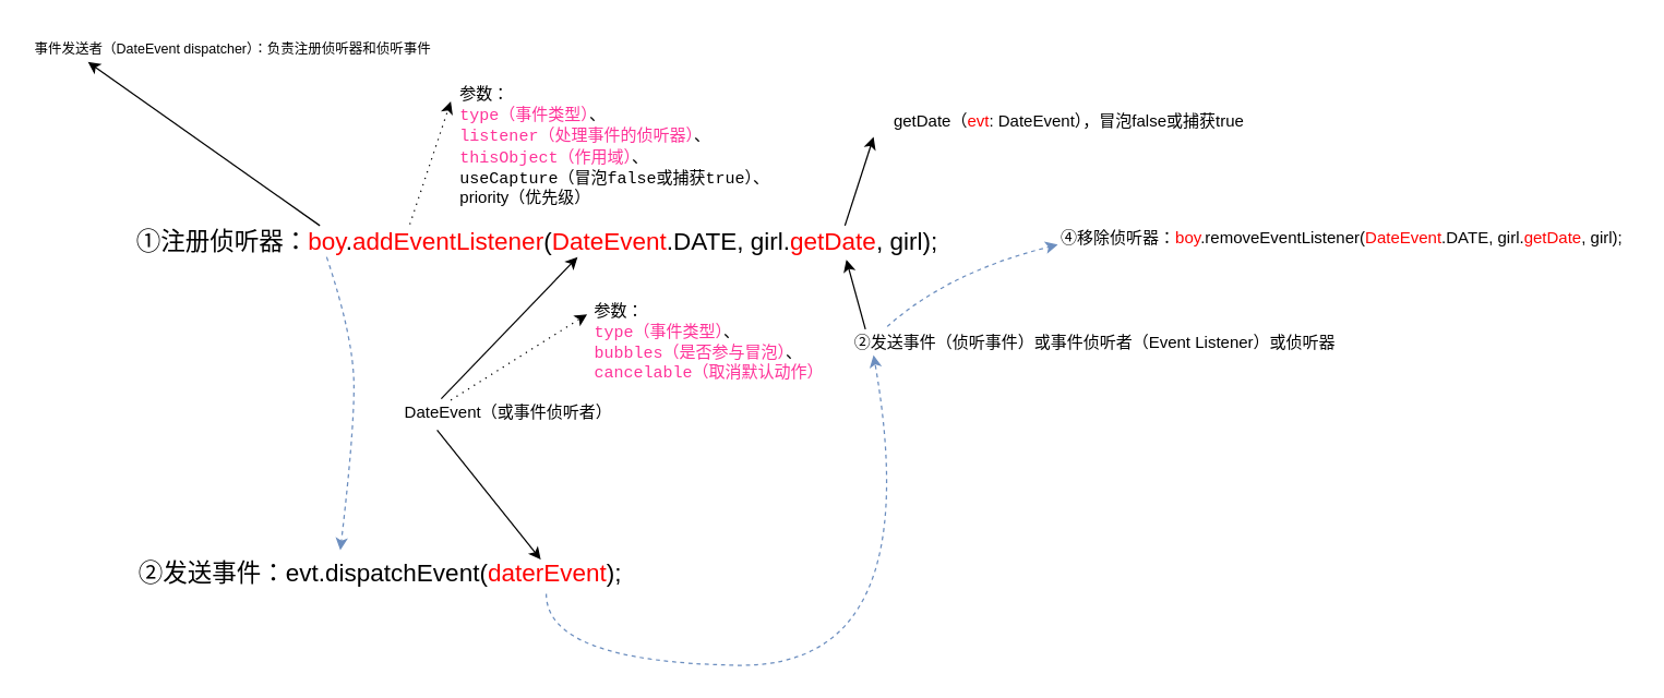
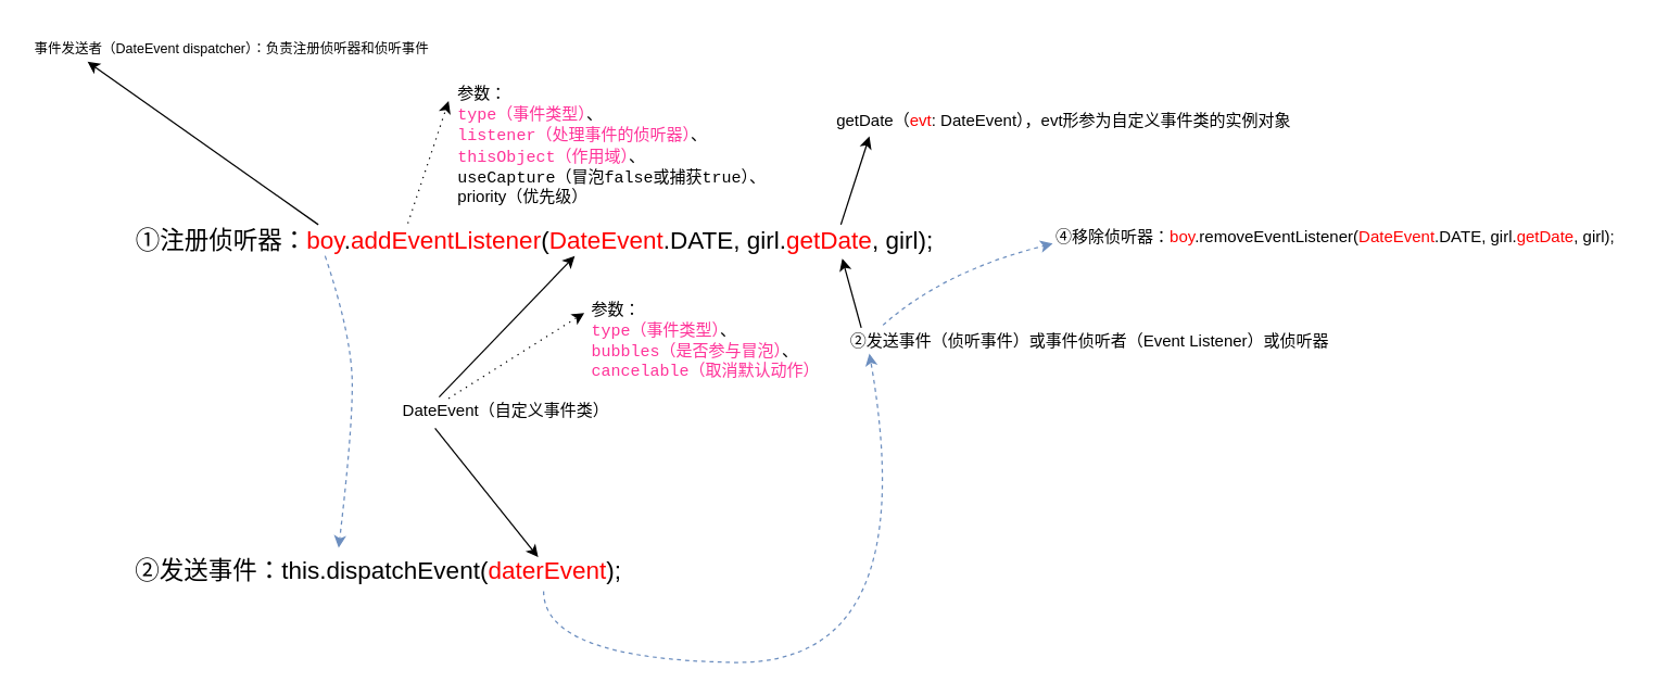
  <mxCell id="0" />
  <mxCell id="1" parent="0" />
  <mxCell id="2" value="&lt;font style=&quot;font-size: 18px;&quot;&gt;①注册侦听器：&lt;font style=&quot;font-size: 18px;&quot; color=&quot;#ff0000&quot;&gt;boy&lt;/font&gt;.&lt;font color=&quot;#ff0000&quot;&gt;addEventListener&lt;/font&gt;(&lt;font style=&quot;font-size: 18px;&quot; color=&quot;#ff0000&quot;&gt;DateEvent&lt;/font&gt;.DATE, girl.&lt;font style=&quot;font-size: 18px;&quot; color=&quot;#ff0000&quot;&gt;getDate&lt;/font&gt;, girl);&lt;/font&gt;" style="text;html=1;align=center;verticalAlign=middle;resizable=0;points=[];autosize=1;strokeColor=none;fillColor=none;" vertex="1" parent="1"><mxGeometry x="88" y="157" width="610" height="40" as="geometry" /></mxCell>
- <mxCell id="3" value="&lt;font style=&quot;font-size: 18px;&quot;&gt;②发送事件：evt.dispatchEvent(&lt;font style=&quot;font-size: 18px;&quot; color=&quot;#ff0000&quot;&gt;daterEvent&lt;/font&gt;);&lt;/font&gt;" style="text;html=1;align=center;verticalAlign=middle;resizable=0;points=[];autosize=1;strokeColor=none;fillColor=none;" vertex="1" parent="1"><mxGeometry x="88" y="400" width="380" height="40" as="geometry" /></mxCell>
+ <mxCell id="3" value="&lt;font style=&quot;font-size: 18px;&quot;&gt;②发送事件：this.dispatchEvent(&lt;font style=&quot;font-size: 18px;&quot; color=&quot;#ff0000&quot;&gt;daterEvent&lt;/font&gt;);&lt;/font&gt;" style="text;html=1;align=center;verticalAlign=middle;resizable=0;points=[];autosize=1;strokeColor=none;fillColor=none;" vertex="1" parent="1"><mxGeometry x="88" y="400" width="380" height="40" as="geometry" /></mxCell>
  <mxCell id="4" value="" style="endArrow=classic;html=1;rounded=0;fontColor=#FF0000;" edge="1" parent="1"><mxGeometry width="50" height="50" relative="1" as="geometry"><mxPoint x="234" y="165" as="sourcePoint" /><mxPoint x="64" y="45" as="targetPoint" /></mxGeometry></mxCell>
- <mxCell id="5" value="&lt;font style=&quot;font-size: 12px;&quot; color=&quot;#000000&quot;&gt;DateEvent（或事件侦听者）&lt;/font&gt;" style="text;html=1;align=center;verticalAlign=middle;resizable=0;points=[];autosize=1;strokeColor=none;fillColor=none;fontSize=18;fontColor=#FF0000;" vertex="1" parent="1"><mxGeometry x="282" y="280" width="180" height="40" as="geometry" /></mxCell>
+ <mxCell id="5" value="&lt;font style=&quot;font-size: 12px;&quot; color=&quot;#000000&quot;&gt;DateEvent（自定义事件类）&lt;/font&gt;" style="text;html=1;align=center;verticalAlign=middle;resizable=0;points=[];autosize=1;strokeColor=none;fillColor=none;fontSize=18;fontColor=#FF0000;" vertex="1" parent="1"><mxGeometry x="282" y="280" width="180" height="40" as="geometry" /></mxCell>
  <mxCell id="6" value="" style="endArrow=classic;html=1;rounded=0;fontSize=12;fontColor=#000000;" edge="1" parent="1"><mxGeometry width="50" height="50" relative="1" as="geometry"><mxPoint x="323" y="292" as="sourcePoint" /><mxPoint x="423" y="188" as="targetPoint" /></mxGeometry></mxCell>
  <mxCell id="7" value="" style="endArrow=classic;html=1;rounded=0;fontSize=12;fontColor=#000000;" edge="1" parent="1"><mxGeometry width="50" height="50" relative="1" as="geometry"><mxPoint x="320" y="315" as="sourcePoint" /><mxPoint x="396" y="410" as="targetPoint" /></mxGeometry></mxCell>
  <mxCell id="8" value="" style="curved=1;endArrow=classic;html=1;rounded=0;fontSize=12;fontColor=#000000;fillColor=#dae8fc;strokeColor=#6c8ebf;dashed=1;" edge="1" parent="1"><mxGeometry width="50" height="50" relative="1" as="geometry"><mxPoint x="400" y="435" as="sourcePoint" /><mxPoint x="640" y="260" as="targetPoint" /><Array as="points"><mxPoint x="400" y="485" /><mxPoint x="680" y="490" /></Array></mxGeometry></mxCell>
  <mxCell id="9" value="" style="curved=1;endArrow=classic;html=1;rounded=0;dashed=1;fontSize=12;fontColor=#000000;fillColor=#dae8fc;strokeColor=#6c8ebf;" edge="1" parent="1"><mxGeometry width="50" height="50" relative="1" as="geometry"><mxPoint x="239" y="188" as="sourcePoint" /><mxPoint x="249" y="403" as="targetPoint" /><Array as="points"><mxPoint x="259" y="248" /><mxPoint x="259" y="318" /></Array></mxGeometry></mxCell>
  <mxCell id="10" value="②发送事件（侦听事件）或事件侦听者（Event Listener）或侦听器" style="text;html=1;align=center;verticalAlign=middle;resizable=0;points=[];autosize=1;strokeColor=none;fillColor=none;fontSize=12;fontColor=#000000;" vertex="1" parent="1"><mxGeometry x="607" y="236" width="390" height="30" as="geometry" /></mxCell>
  <mxCell id="11" value="" style="endArrow=classic;html=1;rounded=0;fontSize=12;fontColor=#000000;" edge="1" parent="1"><mxGeometry width="50" height="50" relative="1" as="geometry"><mxPoint x="634" y="241" as="sourcePoint" /><mxPoint x="620" y="190" as="targetPoint" /></mxGeometry></mxCell>
  <mxCell id="12" value="" style="endArrow=classic;html=1;rounded=0;fontSize=12;fontColor=#000000;" edge="1" parent="1"><mxGeometry width="50" height="50" relative="1" as="geometry"><mxPoint x="619" y="165" as="sourcePoint" /><mxPoint x="640" y="100" as="targetPoint" /></mxGeometry></mxCell>
- <mxCell id="13" value="getDate（&lt;font color=&quot;#ff0000&quot;&gt;evt&lt;/font&gt;: DateEvent），冒泡false或捕获true" style="text;html=1;align=center;verticalAlign=middle;resizable=0;points=[];autosize=1;strokeColor=none;fillColor=none;fontSize=12;fontColor=#000000;" vertex="1" parent="1"><mxGeometry x="603" y="74" width="360" height="30" as="geometry" /></mxCell>
+ <mxCell id="13" value="getDate（&lt;font color=&quot;#ff0000&quot;&gt;evt&lt;/font&gt;: DateEvent），evt形参为自定义事件类的实例对象" style="text;html=1;align=center;verticalAlign=middle;resizable=0;points=[];autosize=1;strokeColor=none;fillColor=none;fontSize=12;fontColor=#000000;" vertex="1" parent="1"><mxGeometry x="603" y="74" width="360" height="30" as="geometry" /></mxCell>
  <mxCell id="14" value="" style="curved=1;endArrow=classic;html=1;rounded=0;fontSize=12;fontColor=#FF0000;dashed=1;fillColor=#dae8fc;strokeColor=#6c8ebf;" edge="1" parent="1"><mxGeometry width="50" height="50" relative="1" as="geometry"><mxPoint x="650" y="239" as="sourcePoint" /><mxPoint x="775" y="179" as="targetPoint" /><Array as="points"><mxPoint x="695" y="199" /></Array></mxGeometry></mxCell>
  <mxCell id="15" value="&lt;font color=&quot;#000000&quot;&gt;④移除侦听器：&lt;/font&gt;boy&lt;font color=&quot;#000000&quot;&gt;.removeEventListener(&lt;/font&gt;DateEvent&lt;font color=&quot;#000000&quot;&gt;.DATE, girl.&lt;/font&gt;getDate&lt;font color=&quot;#000000&quot;&gt;, girl);&lt;/font&gt;" style="text;html=1;align=center;verticalAlign=middle;resizable=0;points=[];autosize=1;strokeColor=none;fillColor=none;fontSize=12;fontColor=#FF0000;" vertex="1" parent="1"><mxGeometry x="768" y="161" width="430" height="26" as="geometry" /></mxCell>
  <mxCell id="16" value="" style="endArrow=classic;html=1;rounded=0;dashed=1;fontSize=12;fontColor=#FF0000;dashPattern=1 4;" edge="1" parent="1"><mxGeometry width="50" height="50" relative="1" as="geometry"><mxPoint x="300" y="164" as="sourcePoint" /><mxPoint x="330" y="74" as="targetPoint" /></mxGeometry></mxCell>
  <mxCell id="17" value="&lt;font style=&quot;font-size: 10px;&quot; color=&quot;#000000&quot;&gt;事件发送者（&lt;/font&gt;&lt;font style=&quot;&quot; size=&quot;1&quot; color=&quot;#000000&quot;&gt;DateEvent dispatcher&lt;/font&gt;&lt;font style=&quot;font-size: 10px;&quot; color=&quot;#000000&quot;&gt;）：负责注册侦听器和侦听事件&lt;/font&gt;" style="text;html=1;align=center;verticalAlign=middle;resizable=0;points=[];autosize=1;strokeColor=none;fillColor=none;fontSize=12;fontColor=#FF0000;" vertex="1" parent="1"><mxGeometry x="20" y="20" width="300" height="30" as="geometry" /></mxCell>
  <mxCell id="18" value="&lt;div style=&quot;orphans: 4; text-align: left;&quot;&gt;&lt;font style=&quot;background-color: initial;&quot;&gt;&lt;font color=&quot;#000000&quot;&gt;参数：&lt;/font&gt;&lt;br&gt;&lt;span style=&quot;font-family: &amp;quot;Lucida Console&amp;quot;, Consolas, Courier, monospace; orphans: 4; text-align: left;&quot;&gt;&lt;font color=&quot;#ff3399&quot;&gt;type（事件类型）&lt;/font&gt;&lt;font color=&quot;#000000&quot;&gt;、&lt;/font&gt;&lt;br&gt;&lt;/span&gt;&lt;/font&gt;&lt;span style=&quot;background-color: initial;&quot;&gt;&lt;font style=&quot;&quot; face=&quot;Lucida Console, Consolas, Courier, monospace&quot;&gt;&lt;font color=&quot;#ff3399&quot;&gt;listener（处理事件的侦听器）&lt;/font&gt;&lt;font color=&quot;#000000&quot;&gt;、&lt;/font&gt;&lt;br&gt;&lt;/font&gt;&lt;/span&gt;&lt;span style=&quot;background-color: initial;&quot;&gt;&lt;font style=&quot;&quot; face=&quot;Lucida Console, Consolas, Courier, monospace&quot;&gt;&lt;font color=&quot;#ff3399&quot;&gt;thisObject（作用域）&lt;/font&gt;&lt;font color=&quot;#000000&quot;&gt;、&lt;/font&gt;&lt;/font&gt;&lt;br&gt;&lt;font style=&quot;color: rgb(0, 0, 0);&quot; face=&quot;Lucida Console, Consolas, Courier, monospace&quot;&gt;useCapture（冒泡false或捕获true）、&lt;br&gt;&lt;/font&gt;&lt;font color=&quot;#000000&quot;&gt;priority（优先级）&lt;/font&gt;&lt;br&gt;&lt;/span&gt;&lt;/div&gt;" style="text;html=1;align=center;verticalAlign=middle;resizable=0;points=[];autosize=1;strokeColor=none;fillColor=none;fontSize=12;fontColor=#FF0000;" vertex="1" parent="1"><mxGeometry x="320" y="57" width="260" height="100" as="geometry" /></mxCell>
  <mxCell id="19" value="&lt;div style=&quot;orphans: 4; text-align: left;&quot;&gt;&lt;font style=&quot;background-color: initial;&quot;&gt;&lt;font color=&quot;#000000&quot;&gt;参数：&lt;/font&gt;&lt;br&gt;&lt;span style=&quot;font-family: &amp;quot;Lucida Console&amp;quot;, Consolas, Courier, monospace; orphans: 4; text-align: left;&quot;&gt;&lt;font color=&quot;#ff3399&quot;&gt;type（事件类型）&lt;/font&gt;&lt;font color=&quot;#000000&quot;&gt;、&lt;/font&gt;&lt;br&gt;&lt;/span&gt;&lt;/font&gt;&lt;span style=&quot;background-color: initial;&quot;&gt;&lt;font style=&quot;&quot; face=&quot;Lucida Console, Consolas, Courier, monospace&quot;&gt;&lt;font color=&quot;#ff3399&quot;&gt;bubbles（是否参与冒泡）&lt;/font&gt;&lt;font color=&quot;#000000&quot;&gt;、&lt;/font&gt;&lt;br&gt;&lt;/font&gt;&lt;/span&gt;&lt;span style=&quot;background-color: initial;&quot;&gt;&lt;font style=&quot;&quot; face=&quot;Lucida Console, Consolas, Courier, monospace&quot;&gt;&lt;font color=&quot;#ff3399&quot;&gt;cancelable（取消默认动作）&lt;/font&gt;&lt;/font&gt;&lt;br&gt;&lt;/span&gt;&lt;/div&gt;" style="text;html=1;align=center;verticalAlign=middle;resizable=0;points=[];autosize=1;strokeColor=none;fillColor=none;fontSize=12;fontColor=#FF0000;" vertex="1" parent="1"><mxGeometry x="424" y="216" width="190" height="70" as="geometry" /></mxCell>
  <mxCell id="20" value="" style="endArrow=classic;html=1;rounded=0;dashed=1;fontSize=12;fontColor=#FF3399;dashPattern=1 4;" edge="1" parent="1"><mxGeometry width="50" height="50" relative="1" as="geometry"><mxPoint x="330" y="293" as="sourcePoint" /><mxPoint x="430" y="230" as="targetPoint" /></mxGeometry></mxCell>
